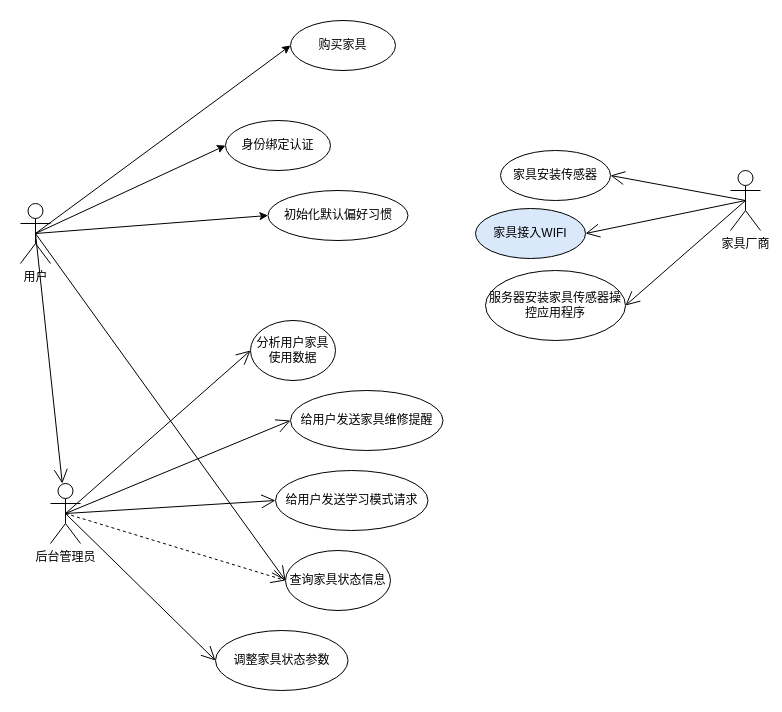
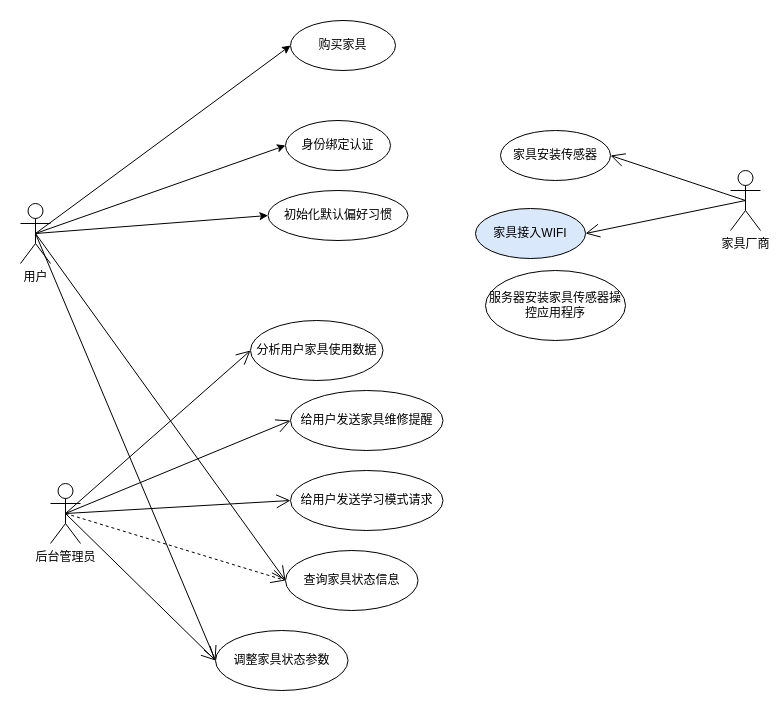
  <mxCell id="0" />
  <mxCell id="1" parent="0" />
  <mxCell id="2" value="用户" style="shape=umlActor;verticalLabelPosition=bottom;verticalAlign=top;html=1;outlineConnect=0;" parent="1" vertex="1"><mxGeometry x="20" y="203" width="30" height="60" as="geometry" /></mxCell>
  <mxCell id="3" value="" style="endArrow=classic;html=1;rounded=0;entryX=0;entryY=0.5;entryDx=0;entryDy=0;exitX=0.5;exitY=0.5;exitDx=0;exitDy=0;exitPerimeter=0;" parent="1" source="2" target="6" edge="1"><mxGeometry width="50" height="50" relative="1" as="geometry"><mxPoint x="270" y="263" as="sourcePoint" /><mxPoint x="210" y="183" as="targetPoint" /></mxGeometry></mxCell>
  <mxCell id="4" value="" style="endArrow=classic;html=1;rounded=0;entryX=0;entryY=0.5;entryDx=0;entryDy=0;exitX=0.5;exitY=0.5;exitDx=0;exitDy=0;exitPerimeter=0;" parent="1" target="7" edge="1" source="2"><mxGeometry width="50" height="50" relative="1" as="geometry"><mxPoint x="70" y="233" as="sourcePoint" /><mxPoint x="380" y="183" as="targetPoint" /></mxGeometry></mxCell>
  <mxCell id="5" value="" style="endArrow=classic;html=1;rounded=0;entryX=0;entryY=0.5;entryDx=0;entryDy=0;exitX=0.5;exitY=0.5;exitDx=0;exitDy=0;exitPerimeter=0;" parent="1" target="8" edge="1" source="2"><mxGeometry width="50" height="50" relative="1" as="geometry"><mxPoint x="70" y="233" as="sourcePoint" /><mxPoint x="565" y="183" as="targetPoint" /></mxGeometry></mxCell>
  <mxCell id="6" value="购买家具" style="ellipse;whiteSpace=wrap;html=1;" parent="1" vertex="1"><mxGeometry x="290" y="20" width="105" height="50" as="geometry" /></mxCell>
- <mxCell id="7" value="身份绑定认证" style="ellipse;whiteSpace=wrap;html=1;" parent="1" vertex="1"><mxGeometry x="225" y="120" width="105" height="50" as="geometry" /></mxCell>
+ <mxCell id="7" value="身份绑定认证" style="ellipse;whiteSpace=wrap;html=1;" parent="1" vertex="1"><mxGeometry x="285" y="120" width="105" height="50" as="geometry" /></mxCell>
  <mxCell id="8" value="初始化默认偏好习惯" style="ellipse;whiteSpace=wrap;html=1;" parent="1" vertex="1"><mxGeometry x="267.5" y="190" width="140" height="50" as="geometry" /></mxCell>
- <mxCell id="9" value="查询家具状态信息" style="ellipse;whiteSpace=wrap;html=1;" parent="1" vertex="1"><mxGeometry x="285" y="550" width="105" height="60" as="geometry" /></mxCell>
+ <mxCell id="9" value="查询家具状态信息" style="ellipse;whiteSpace=wrap;html=1;" parent="1" vertex="1"><mxGeometry x="285" y="550" width="132.5" height="60" as="geometry" /></mxCell>
  <mxCell id="10" value="调整家具状态参数" style="ellipse;whiteSpace=wrap;html=1;" parent="1" vertex="1"><mxGeometry x="215" y="630" width="132.5" height="60" as="geometry" /></mxCell>
- <mxCell id="11" value="" style="endArrow=open;endFill=1;endSize=12;html=1;rounded=0;exitX=0.5;exitY=0.5;exitDx=0;exitDy=0;exitPerimeter=0;" parent="1" source="2" target="13" edge="1"><mxGeometry width="160" relative="1" as="geometry"><mxPoint x="430" y="343" as="sourcePoint" /><mxPoint x="590" y="343" as="targetPoint" /></mxGeometry></mxCell>
+ <mxCell id="11" value="" style="endArrow=open;endFill=1;endSize=12;html=1;rounded=0;entryX=0;entryY=0.5;entryDx=0;entryDy=0;exitX=0.5;exitY=0.5;exitDx=0;exitDy=0;exitPerimeter=0;" parent="1" source="2" target="10" edge="1"><mxGeometry width="160" relative="1" as="geometry"><mxPoint x="430" y="343" as="sourcePoint" /><mxPoint x="590" y="343" as="targetPoint" /></mxGeometry></mxCell>
  <mxCell id="12" value="" style="endArrow=open;endFill=1;endSize=12;html=1;rounded=0;entryX=0;entryY=0.5;entryDx=0;entryDy=0;exitX=0.5;exitY=0.5;exitDx=0;exitDy=0;exitPerimeter=0;" parent="1" source="2" target="9" edge="1"><mxGeometry width="160" relative="1" as="geometry"><mxPoint x="380" y="333" as="sourcePoint" /><mxPoint x="540" y="333" as="targetPoint" /></mxGeometry></mxCell>
  <mxCell id="13" value="后台管理员" style="shape=umlActor;verticalLabelPosition=bottom;verticalAlign=top;html=1;" parent="1" vertex="1"><mxGeometry x="50" y="483" width="30" height="60" as="geometry" /></mxCell>
  <mxCell id="14" value="" style="endArrow=open;endFill=1;endSize=12;html=1;rounded=0;exitX=0.5;exitY=0.5;exitDx=0;exitDy=0;exitPerimeter=0;entryX=0;entryY=0.5;entryDx=0;entryDy=0;dashed=1;" parent="1" source="13" target="9" edge="1"><mxGeometry width="160" relative="1" as="geometry"><mxPoint x="750" y="273" as="sourcePoint" /><mxPoint x="350" y="423" as="targetPoint" /></mxGeometry></mxCell>
  <mxCell id="15" value="" style="endArrow=open;endFill=1;endSize=12;html=1;rounded=0;exitX=0.5;exitY=0.5;exitDx=0;exitDy=0;exitPerimeter=0;entryX=0;entryY=0.5;entryDx=0;entryDy=0;" parent="1" source="13" target="10" edge="1"><mxGeometry width="160" relative="1" as="geometry"><mxPoint x="380" y="333" as="sourcePoint" /><mxPoint x="320" y="683" as="targetPoint" /></mxGeometry></mxCell>
- <mxCell id="16" value="分析用户家具使用数据" style="ellipse;whiteSpace=wrap;html=1;" parent="1" vertex="1"><mxGeometry x="250" y="320" width="85" height="60" as="geometry" /></mxCell>
+ <mxCell id="16" value="分析用户家具使用数据" style="ellipse;whiteSpace=wrap;html=1;" parent="1" vertex="1"><mxGeometry x="250" y="320" width="132.5" height="60" as="geometry" /></mxCell>
  <mxCell id="17" value="" style="endArrow=open;endFill=1;endSize=12;html=1;rounded=0;exitX=0.5;exitY=0.5;exitDx=0;exitDy=0;exitPerimeter=0;entryX=0;entryY=0.5;entryDx=0;entryDy=0;" parent="1" source="13" target="16" edge="1"><mxGeometry width="160" relative="1" as="geometry"><mxPoint x="690" y="293" as="sourcePoint" /><mxPoint x="530" y="293" as="targetPoint" /></mxGeometry></mxCell>
- <mxCell id="18" value="给用户发送学习模式请求" style="ellipse;whiteSpace=wrap;html=1;" parent="1" vertex="1"><mxGeometry x="275" y="470" width="152.5" height="60" as="geometry" /></mxCell>
+ <mxCell id="18" value="给用户发送学习模式请求" style="ellipse;whiteSpace=wrap;html=1;" parent="1" vertex="1"><mxGeometry x="290" y="470" width="152.5" height="60" as="geometry" /></mxCell>
  <mxCell id="19" value="" style="endArrow=open;endFill=1;endSize=12;html=1;rounded=0;entryX=0;entryY=0.5;entryDx=0;entryDy=0;exitX=0.5;exitY=0.5;exitDx=0;exitDy=0;exitPerimeter=0;" parent="1" source="13" target="18" edge="1"><mxGeometry width="160" relative="1" as="geometry"><mxPoint x="70" y="500" as="sourcePoint" /><mxPoint x="540" y="413" as="targetPoint" /></mxGeometry></mxCell>
  <mxCell id="20" value="给用户发送家具维修提醒" style="ellipse;whiteSpace=wrap;html=1;" parent="1" vertex="1"><mxGeometry x="290" y="390" width="152.5" height="60" as="geometry" /></mxCell>
  <mxCell id="21" value="" style="endArrow=open;endFill=1;endSize=12;html=1;rounded=0;entryX=0;entryY=0.5;entryDx=0;entryDy=0;exitX=0.5;exitY=0.5;exitDx=0;exitDy=0;exitPerimeter=0;" parent="1" source="13" target="20" edge="1"><mxGeometry width="160" relative="1" as="geometry"><mxPoint x="65" y="520" as="sourcePoint" /><mxPoint x="540" y="413" as="targetPoint" /></mxGeometry></mxCell>
- <mxCell id="22" value="家具安装传感器" style="ellipse;whiteSpace=wrap;html=1;" parent="1" vertex="1"><mxGeometry x="500" y="150" width="110" height="50" as="geometry" /></mxCell>
+ <mxCell id="22" value="家具安装传感器" style="ellipse;whiteSpace=wrap;html=1;" parent="1" vertex="1"><mxGeometry x="500" y="130" width="110" height="50" as="geometry" /></mxCell>
  <mxCell id="23" value="家具接入WIFI" style="ellipse;whiteSpace=wrap;html=1;fillColor=#dae8fc;" parent="1" vertex="1"><mxGeometry x="475" y="208" width="110" height="50" as="geometry" /></mxCell>
  <mxCell id="24" value="服务器安装家具传感器操控应用程序" style="ellipse;whiteSpace=wrap;html=1;" parent="1" vertex="1"><mxGeometry x="485" y="270" width="140" height="70" as="geometry" /></mxCell>
  <mxCell id="25" value="家具厂商" style="shape=umlActor;verticalLabelPosition=bottom;verticalAlign=top;html=1;outlineConnect=0;" vertex="1" parent="1"><mxGeometry x="730" y="170" width="30" height="60" as="geometry" /></mxCell>
  <mxCell id="26" value="" style="endArrow=open;endFill=1;endSize=12;html=1;rounded=0;entryX=1;entryY=0.5;entryDx=0;entryDy=0;exitX=0.5;exitY=0.5;exitDx=0;exitDy=0;exitPerimeter=0;" edge="1" parent="1" source="25" target="22"><mxGeometry width="160" relative="1" as="geometry"><mxPoint x="310" y="370" as="sourcePoint" /><mxPoint x="470" y="370" as="targetPoint" /></mxGeometry></mxCell>
  <mxCell id="27" value="" style="endArrow=open;endFill=1;endSize=12;html=1;rounded=0;entryX=1;entryY=0.5;entryDx=0;entryDy=0;exitX=0.5;exitY=0.5;exitDx=0;exitDy=0;exitPerimeter=0;" edge="1" parent="1" source="25" target="23"><mxGeometry width="160" relative="1" as="geometry"><mxPoint x="755" y="351" as="sourcePoint" /><mxPoint x="600" y="279" as="targetPoint" /></mxGeometry></mxCell>
- <mxCell id="28" value="" style="endArrow=open;endFill=1;endSize=12;html=1;rounded=0;entryX=1;entryY=0.5;entryDx=0;entryDy=0;exitX=0.5;exitY=0.5;exitDx=0;exitDy=0;exitPerimeter=0;" edge="1" parent="1" source="25" target="24"><mxGeometry width="160" relative="1" as="geometry"><mxPoint x="775" y="320" as="sourcePoint" /><mxPoint x="620" y="248" as="targetPoint" /></mxGeometry></mxCell>
